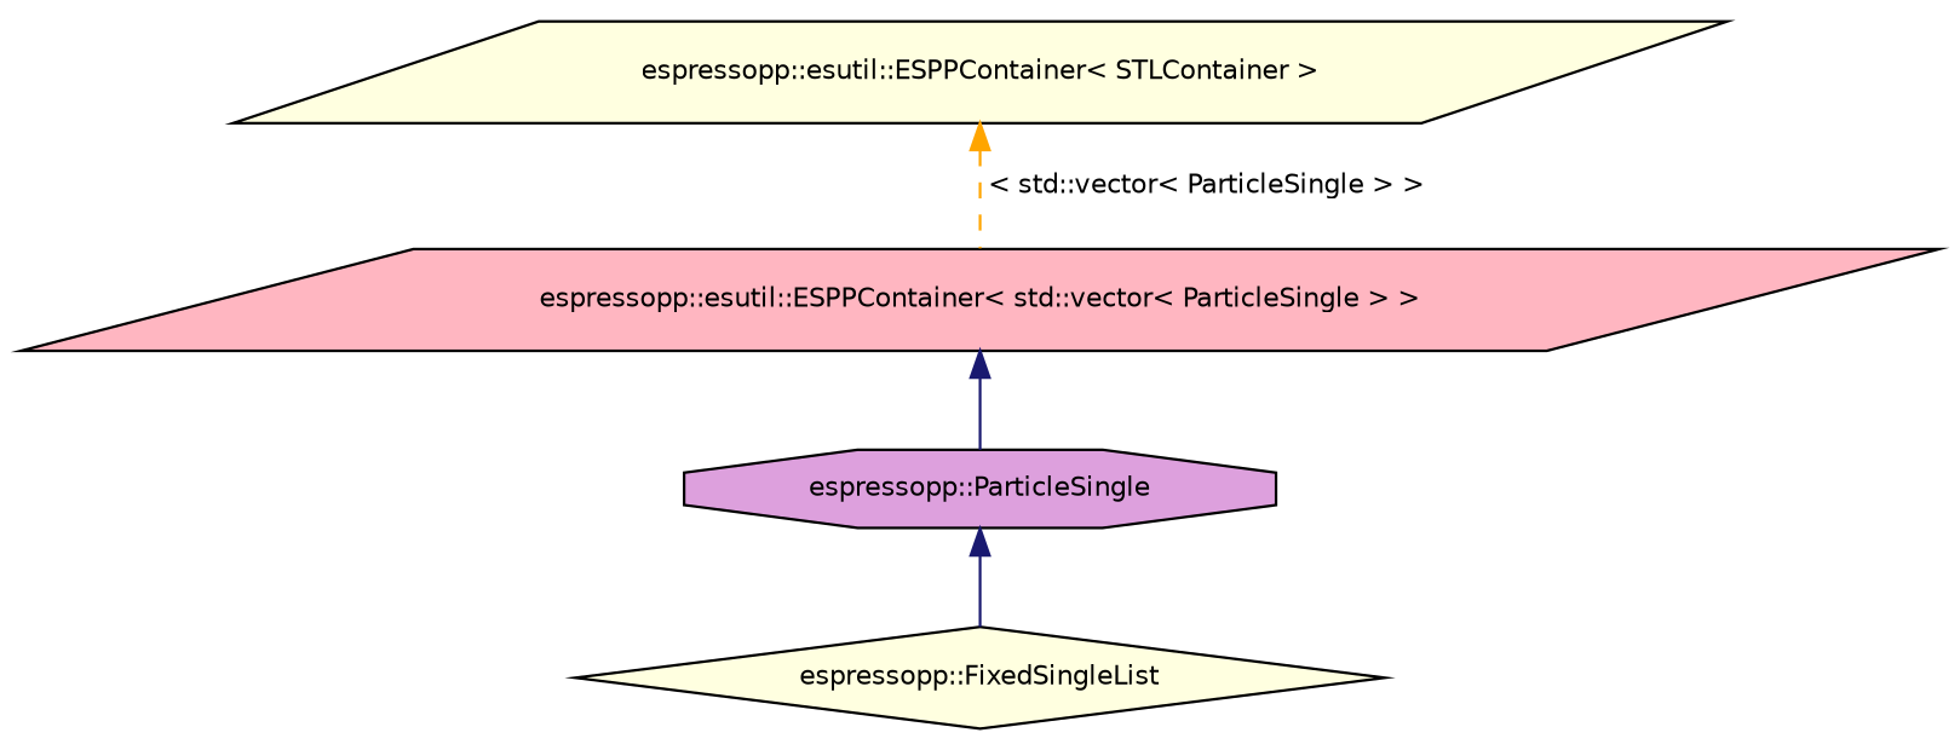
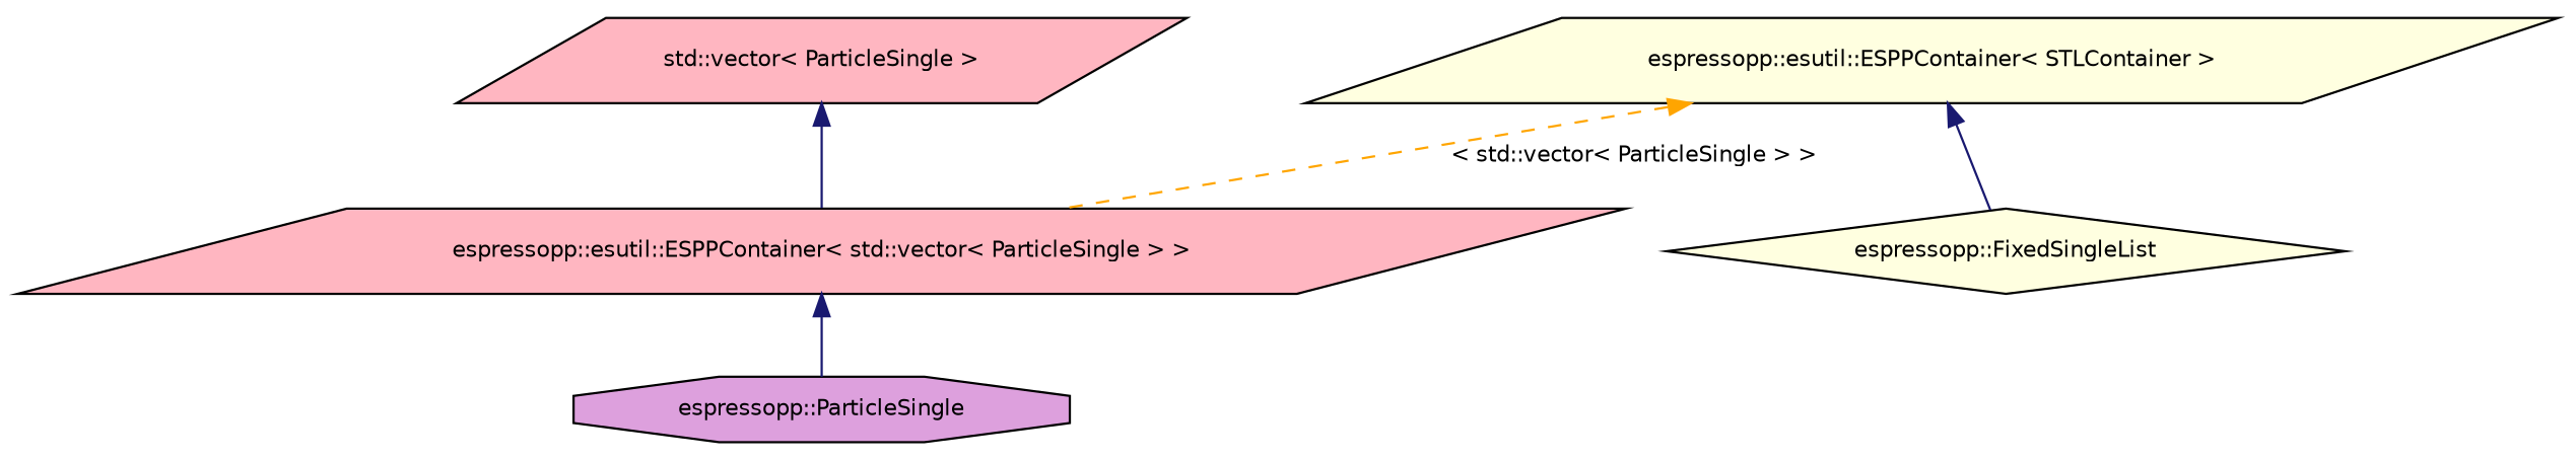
  digraph {
    node [color=black fillcolor=lightyellow fontname=Helvetica fontsize=10 shape=parallelogram style=filled]
    edge [color=midnightblue dir=back fontname=Helvetica fontsize=10 labelfontname=Helvetica labelfontsize=10 style=solid]
    n1 [fillcolor=plum fontcolor=black height=0.2 label="espressopp::ParticleSingle" shape=octagon width=0.4]
    n2 [height=0.2 label="espressopp::FixedSingleList" shape=diamond width=0.4]
    n3 [fillcolor=lightpink height=0.2 label="espressopp::esutil::ESPPContainer\< std::vector\< ParticleSingle \> \>" width=0.4]
+   n4 [fillcolor=lightpink height=0.2 label="std::vector\< ParticleSingle \>" width=0.4]
    n5 [height=0.2 label="espressopp::esutil::ESPPContainer\< STLContainer \>" width=0.4]
-   n1 -> n2
+   n5 -> n2
    n3 -> n1
+   n4 -> n3
    n5 -> n3 [color=orange label=" \< std::vector\< ParticleSingle \> \>" style=dashed]
  }
